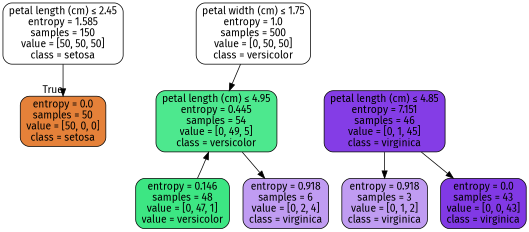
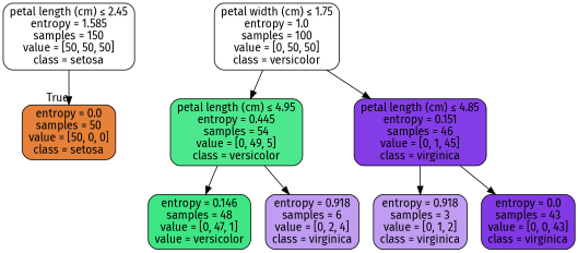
  digraph {
    fontname="Fira Sans"
    node [color=black fillcolor="#8139e57f" fontname="Fira Sans" shape=box style="filled, rounded"]
    edge [fontname="Fira Sans"]
    n1 [fillcolor="#e5813900" label=<petal length (cm) &le; 2.45<br/>entropy = 1.585<br/>samples = 150<br/>value = [50, 50, 50]<br/>class = setosa>]
    n2 [fillcolor="#e58139ff" label=<entropy = 0.0<br/>samples = 50<br/>value = [50, 0, 0]<br/>class = setosa>]
-   n3 [fillcolor="#39e58100" label=<petal width (cm) &le; 1.75<br/>entropy = 1.0<br/>samples = 500<br/>value = [0, 50, 50]<br/>class = versicolor>]
+   n3 [fillcolor="#39e58100" label=<petal width (cm) &le; 1.75<br/>entropy = 1.0<br/>samples = 100<br/>value = [0, 50, 50]<br/>class = versicolor>]
    n4 [fillcolor="#39e581e5" label=<petal length (cm) &le; 4.95<br/>entropy = 0.445<br/>samples = 54<br/>value = [0, 49, 5]<br/>class = versicolor>]
-   n5 [fillcolor="#8139e5f9" label=<petal length (cm) &le; 4.85<br/>entropy = 7.151<br/>samples = 46<br/>value = [0, 1, 45]<br/>class = virginica>]
+   n5 [fillcolor="#8139e5f9" label=<petal length (cm) &le; 4.85<br/>entropy = 0.151<br/>samples = 46<br/>value = [0, 1, 45]<br/>class = virginica>]
    n6 [fillcolor="#39e581fa" label=<entropy = 0.146<br/>samples = 48<br/>value = [0, 47, 1]<br/>value = versicolor>]
    n7 [label=<entropy = 0.918<br/>samples = 6<br/>value = [0, 2, 4]<br/>class = virginica>]
    n8 [label=<entropy = 0.918<br/>samples = 3<br/>value = [0, 1, 2]<br/>class = virginica>]
    n9 [fillcolor="#8139e5ff" label=<entropy = 0.0<br/>samples = 43<br/>value = [0, 0, 43]<br/>class = virginica>]
    n1 -> n2 [headlabel=True labelangle=45 labeldistance=2.5]
    n3 -> n4
-   n6 -> n4
+   n3 -> n5
+   n4 -> n6
    n4 -> n7
    n5 -> n8
    n5 -> n9
  }
